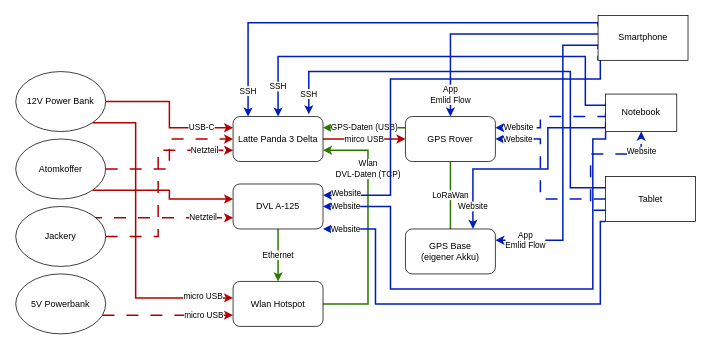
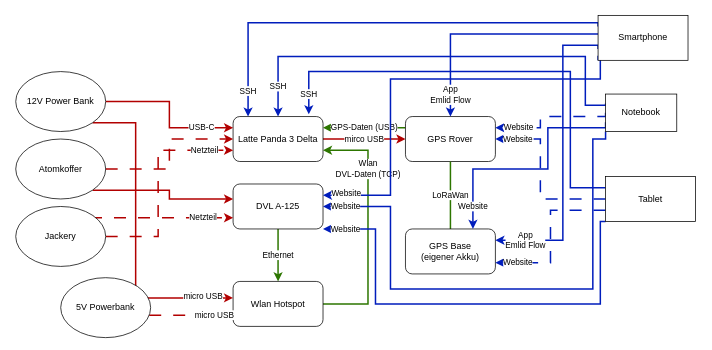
  <mxCell id="0" />
  <mxCell id="1" parent="0" />
  <mxCell id="2" value="mirco USB" style="edgeStyle=orthogonalEdgeStyle;rounded=0;orthogonalLoop=1;jettySize=auto;html=1;entryX=0;entryY=0.5;entryDx=0;entryDy=0;fillColor=#e51400;strokeColor=#B20000;strokeWidth=2;" edge="1" parent="1" source="3" target="7"><mxGeometry relative="1" as="geometry" /></mxCell>
  <mxCell id="3" value="Latte Panda 3 Delta" style="rounded=1;whiteSpace=wrap;html=1;" vertex="1" parent="1"><mxGeometry x="310" y="155" width="120" height="60" as="geometry" /></mxCell>
  <mxCell id="4" value="Ethernet" style="edgeStyle=orthogonalEdgeStyle;rounded=0;orthogonalLoop=1;jettySize=auto;html=1;fillColor=#60a917;strokeColor=#2D7600;strokeWidth=2;" edge="1" parent="1" source="5" target="9"><mxGeometry relative="1" as="geometry" /></mxCell>
  <mxCell id="5" value="DVL A-125" style="rounded=1;whiteSpace=wrap;html=1;" vertex="1" parent="1"><mxGeometry x="310" y="245" width="120" height="60" as="geometry" /></mxCell>
  <mxCell id="6" value="GPS-Daten (USB)" style="edgeStyle=orthogonalEdgeStyle;rounded=0;orthogonalLoop=1;jettySize=auto;html=1;exitX=0;exitY=0.25;exitDx=0;exitDy=0;entryX=1;entryY=0.25;entryDx=0;entryDy=0;fillColor=#60a917;strokeColor=#2D7600;strokeWidth=2;" edge="1" parent="1" source="7" target="3"><mxGeometry relative="1" as="geometry" /></mxCell>
  <mxCell id="7" value="GPS Rover" style="rounded=1;whiteSpace=wrap;html=1;" vertex="1" parent="1"><mxGeometry x="540" y="155" width="120" height="60" as="geometry" /></mxCell>
  <mxCell id="8" value="&lt;div&gt;Wlan&lt;/div&gt;DVL-Daten (TCP)" style="edgeStyle=orthogonalEdgeStyle;rounded=0;orthogonalLoop=1;jettySize=auto;html=1;entryX=1;entryY=0.75;entryDx=0;entryDy=0;fillColor=#60a917;strokeColor=#2D7600;strokeWidth=2;" edge="1" parent="1" source="9" target="3"><mxGeometry x="0.477" relative="1" as="geometry"><Array as="points"><mxPoint x="490" y="405" /><mxPoint x="490" y="200" /></Array><mxPoint as="offset" /></mxGeometry></mxCell>
  <mxCell id="9" value="Wlan Hotspot" style="rounded=1;whiteSpace=wrap;html=1;" vertex="1" parent="1"><mxGeometry x="310" y="375" width="120" height="60" as="geometry" /></mxCell>
  <mxCell id="10" value="USB-C" style="edgeStyle=orthogonalEdgeStyle;rounded=0;orthogonalLoop=1;jettySize=auto;html=1;entryX=0;entryY=0.25;entryDx=0;entryDy=0;fillColor=#e51400;strokeColor=#B20000;strokeWidth=2;" edge="1" parent="1" source="12" target="3"><mxGeometry x="0.586" relative="1" as="geometry"><mxPoint as="offset" /></mxGeometry></mxCell>
  <mxCell id="11" value="&lt;div&gt;micro USB&lt;/div&gt;" style="edgeStyle=orthogonalEdgeStyle;rounded=0;orthogonalLoop=1;jettySize=auto;html=1;exitX=1;exitY=1;exitDx=0;exitDy=0;entryX=0;entryY=0.367;entryDx=0;entryDy=0;entryPerimeter=0;fillColor=#e51400;strokeColor=#B20000;strokeWidth=2;" edge="1" parent="1" source="12" target="9"><mxGeometry x="0.81" y="2" relative="1" as="geometry"><Array as="points"><mxPoint x="180" y="163" /><mxPoint x="180" y="397" /></Array><mxPoint as="offset" /></mxGeometry></mxCell>
  <mxCell id="12" value="12V Power Bank" style="ellipse;whiteSpace=wrap;html=1;" vertex="1" parent="1"><mxGeometry x="20" y="95" width="120" height="80" as="geometry" /></mxCell>
  <mxCell id="13" value="Netzteil" style="edgeStyle=orthogonalEdgeStyle;rounded=0;orthogonalLoop=1;jettySize=auto;html=1;entryX=0;entryY=0.75;entryDx=0;entryDy=0;dashed=1;dashPattern=8 8;fillColor=#e51400;strokeColor=#B20000;strokeWidth=2;" edge="1" parent="1" source="15" target="3"><mxGeometry x="0.733" relative="1" as="geometry"><Array as="points"><mxPoint x="210" y="315" /><mxPoint x="210" y="200" /></Array><mxPoint as="offset" /></mxGeometry></mxCell>
  <mxCell id="14" value="&lt;div&gt;Netzteil&lt;/div&gt;" style="edgeStyle=orthogonalEdgeStyle;rounded=0;orthogonalLoop=1;jettySize=auto;html=1;exitX=1;exitY=0;exitDx=0;exitDy=0;entryX=0;entryY=0.75;entryDx=0;entryDy=0;dashed=1;dashPattern=8 8;fillColor=#e51400;strokeColor=#B20000;strokeWidth=2;" edge="1" parent="1" source="15" target="5"><mxGeometry x="0.581" relative="1" as="geometry"><Array as="points"><mxPoint x="122" y="290" /></Array><mxPoint as="offset" /></mxGeometry></mxCell>
  <mxCell id="15" value="Jackery" style="ellipse;whiteSpace=wrap;html=1;" vertex="1" parent="1"><mxGeometry x="20" y="275" width="120" height="80" as="geometry" /></mxCell>
  <mxCell id="16" style="edgeStyle=orthogonalEdgeStyle;rounded=0;orthogonalLoop=1;jettySize=auto;html=1;entryX=0;entryY=0.5;entryDx=0;entryDy=0;dashed=1;dashPattern=8 8;fillColor=#e51400;strokeColor=#B20000;strokeWidth=2;" edge="1" parent="1" source="18" target="3"><mxGeometry relative="1" as="geometry" /></mxCell>
  <mxCell id="17" style="edgeStyle=orthogonalEdgeStyle;rounded=0;orthogonalLoop=1;jettySize=auto;html=1;exitX=1;exitY=1;exitDx=0;exitDy=0;fillColor=#e51400;strokeColor=#B20000;strokeWidth=2;" edge="1" parent="1" source="18"><mxGeometry relative="1" as="geometry"><mxPoint x="310" y="265" as="targetPoint" /><Array as="points"><mxPoint x="225" y="253" /><mxPoint x="225" y="265" /><mxPoint x="310" y="265" /></Array></mxGeometry></mxCell>
  <mxCell id="18" value="Atomkoffer" style="ellipse;whiteSpace=wrap;html=1;" vertex="1" parent="1"><mxGeometry x="20" y="185" width="120" height="80" as="geometry" /></mxCell>
  <mxCell id="19" value="micro USB" style="edgeStyle=orthogonalEdgeStyle;rounded=0;orthogonalLoop=1;jettySize=auto;html=1;dashed=1;dashPattern=8 8;entryX=0;entryY=0.75;entryDx=0;entryDy=0;fillColor=#e51400;strokeColor=#B20000;strokeWidth=2;" edge="1" parent="1" source="20" target="9"><mxGeometry x="0.55" relative="1" as="geometry"><Array as="points"><mxPoint x="180" y="420" /><mxPoint x="180" y="420" /></Array><mxPoint as="offset" /></mxGeometry></mxCell>
- <mxCell id="20" value="5V Powerbank" style="ellipse;whiteSpace=wrap;html=1;" vertex="1" parent="1"><mxGeometry x="20" y="365" width="120" height="80" as="geometry" /></mxCell>
+ <mxCell id="20" value="5V Powerbank" style="ellipse;whiteSpace=wrap;html=1;" vertex="1" parent="1"><mxGeometry x="80" y="370" width="120" height="80" as="geometry" /></mxCell>
  <mxCell id="21" value="&lt;div&gt;LoRaWan&lt;/div&gt;" style="edgeStyle=orthogonalEdgeStyle;rounded=0;orthogonalLoop=1;jettySize=auto;html=1;entryX=0.5;entryY=1;entryDx=0;entryDy=0;fillColor=#60a917;strokeColor=#2D7600;strokeWidth=2;endArrow=none;" edge="1" parent="1" source="22" target="7"><mxGeometry relative="1" as="geometry" /></mxCell>
  <mxCell id="22" value="&lt;div&gt;GPS Base&lt;/div&gt;(eigener Akku)" style="rounded=1;whiteSpace=wrap;html=1;" vertex="1" parent="1"><mxGeometry x="540" y="305" width="120" height="60" as="geometry" /></mxCell>
  <mxCell id="23" value="SSH" style="edgeStyle=orthogonalEdgeStyle;rounded=0;orthogonalLoop=1;jettySize=auto;html=1;fillColor=#0050ef;strokeColor=#001DBC;strokeWidth=2;exitX=0;exitY=0.25;exitDx=0;exitDy=0;" edge="1" parent="1" source="27"><mxGeometry x="0.885" relative="1" as="geometry"><mxPoint x="330" y="155" as="targetPoint" /><Array as="points"><mxPoint x="330" y="30" /></Array><mxPoint as="offset" /></mxGeometry></mxCell>
  <mxCell id="24" value="&lt;div&gt;App&lt;/div&gt;&lt;div&gt;Emlid Flow&lt;br&gt;&lt;/div&gt;" style="edgeStyle=orthogonalEdgeStyle;rounded=0;orthogonalLoop=1;jettySize=auto;html=1;entryX=0.5;entryY=0;entryDx=0;entryDy=0;fillColor=#0050ef;strokeColor=#001DBC;strokeWidth=2;" edge="1" parent="1" source="27" target="7"><mxGeometry x="0.811" relative="1" as="geometry"><Array as="points"><mxPoint x="600" y="45" /></Array><mxPoint as="offset" /></mxGeometry></mxCell>
  <mxCell id="25" value="&lt;div&gt;App&lt;/div&gt;&lt;div&gt;Emlid Flow&lt;br&gt;&lt;/div&gt;" style="edgeStyle=orthogonalEdgeStyle;rounded=0;orthogonalLoop=1;jettySize=auto;html=1;exitX=0;exitY=0.75;exitDx=0;exitDy=0;entryX=1;entryY=0.25;entryDx=0;entryDy=0;fillColor=#0050ef;strokeColor=#001DBC;strokeWidth=2;" edge="1" parent="1" source="27" target="22"><mxGeometry x="0.803" relative="1" as="geometry"><mxPoint x="730" y="335" as="targetPoint" /><Array as="points"><mxPoint x="750" y="60" /><mxPoint x="750" y="320" /></Array><mxPoint as="offset" /></mxGeometry></mxCell>
  <mxCell id="26" value="Website" style="edgeStyle=orthogonalEdgeStyle;rounded=0;orthogonalLoop=1;jettySize=auto;html=1;exitX=0;exitY=1;exitDx=0;exitDy=0;entryX=1;entryY=0.25;entryDx=0;entryDy=0;fillColor=#0050ef;strokeColor=#001DBC;strokeWidth=2;" edge="1" parent="1" source="27" target="5"><mxGeometry x="0.891" y="-2" relative="1" as="geometry"><mxPoint x="500" y="275" as="targetPoint" /><Array as="points"><mxPoint x="800" y="75" /><mxPoint x="800" y="105" /><mxPoint x="520" y="105" /><mxPoint x="520" y="260" /></Array><mxPoint as="offset" /></mxGeometry></mxCell>
  <mxCell id="27" value="Smartphone" style="rounded=0;whiteSpace=wrap;html=1;" vertex="1" parent="1"><mxGeometry x="797" y="20" width="120" height="60" as="geometry" /></mxCell>
  <mxCell id="28" value="SSH" style="edgeStyle=orthogonalEdgeStyle;rounded=0;orthogonalLoop=1;jettySize=auto;html=1;exitX=0;exitY=0.25;exitDx=0;exitDy=0;entryX=0.5;entryY=0;entryDx=0;entryDy=0;fillColor=#0050ef;strokeColor=#001DBC;strokeWidth=2;" edge="1" parent="1" source="32" target="3"><mxGeometry x="0.863" relative="1" as="geometry"><Array as="points"><mxPoint x="780" y="140" /><mxPoint x="780" y="75" /><mxPoint x="370" y="75" /></Array><mxPoint as="offset" /></mxGeometry></mxCell>
  <mxCell id="29" value="Website" style="edgeStyle=orthogonalEdgeStyle;rounded=0;orthogonalLoop=1;jettySize=auto;html=1;exitX=0;exitY=0.5;exitDx=0;exitDy=0;entryX=1;entryY=0.25;entryDx=0;entryDy=0;fillColor=#0050ef;strokeColor=#001DBC;strokeWidth=2;dashed=1;dashPattern=8 8;" edge="1" parent="1" source="32" target="7"><mxGeometry x="0.63" relative="1" as="geometry"><Array as="points"><mxPoint x="720" y="155" /><mxPoint x="720" y="170" /></Array><mxPoint as="offset" /></mxGeometry></mxCell>
  <mxCell id="30" value="Website" style="edgeStyle=orthogonalEdgeStyle;rounded=0;orthogonalLoop=1;jettySize=auto;html=1;exitX=0;exitY=0.75;exitDx=0;exitDy=0;entryX=0.75;entryY=0;entryDx=0;entryDy=0;fillColor=#0050ef;strokeColor=#001DBC;strokeWidth=2;" edge="1" parent="1" source="32" target="22"><mxGeometry x="0.808" relative="1" as="geometry"><Array as="points"><mxPoint x="730" y="170" /><mxPoint x="730" y="225" /><mxPoint x="630" y="225" /></Array><mxPoint as="offset" /></mxGeometry></mxCell>
  <mxCell id="31" value="Website" style="edgeStyle=orthogonalEdgeStyle;rounded=0;orthogonalLoop=1;jettySize=auto;html=1;exitX=0;exitY=1;exitDx=0;exitDy=0;entryX=1;entryY=0.5;entryDx=0;entryDy=0;fillColor=#0050ef;strokeColor=#001DBC;strokeWidth=2;" edge="1" parent="1" source="32" target="5"><mxGeometry x="0.913" relative="1" as="geometry"><Array as="points"><mxPoint x="790" y="185" /><mxPoint x="790" y="385" /><mxPoint x="520" y="385" /><mxPoint x="520" y="275" /></Array><mxPoint as="offset" /></mxGeometry></mxCell>
  <mxCell id="32" value="Notebook" style="rounded=0;whiteSpace=wrap;html=1;" vertex="1" parent="1"><mxGeometry x="807" y="125" width="95" height="50" as="geometry" /></mxCell>
  <mxCell id="33" value="&lt;div&gt;SSH&lt;/div&gt;" style="edgeStyle=orthogonalEdgeStyle;rounded=0;orthogonalLoop=1;jettySize=auto;html=1;exitX=0;exitY=0.25;exitDx=0;exitDy=0;entryX=0.842;entryY=-0.05;entryDx=0;entryDy=0;entryPerimeter=0;fillColor=#0050ef;strokeColor=#001DBC;strokeWidth=2;" edge="1" parent="1" source="37" target="3"><mxGeometry x="0.911" relative="1" as="geometry"><Array as="points"><mxPoint x="760" y="250" /><mxPoint x="760" y="95" /><mxPoint x="411" y="95" /></Array><mxPoint as="offset" /></mxGeometry></mxCell>
  <mxCell id="34" value="Website" style="edgeStyle=orthogonalEdgeStyle;rounded=0;orthogonalLoop=1;jettySize=auto;html=1;exitX=0;exitY=0.5;exitDx=0;exitDy=0;entryX=1;entryY=0.5;entryDx=0;entryDy=0;fillColor=#0050ef;strokeColor=#001DBC;strokeWidth=2;dashed=1;dashPattern=8 8;" edge="1" parent="1" source="37" target="7"><mxGeometry x="0.736" relative="1" as="geometry"><Array as="points"><mxPoint x="720" y="265" /><mxPoint x="720" y="185" /></Array><mxPoint as="offset" /></mxGeometry></mxCell>
- <mxCell id="35" value="Website" style="edgeStyle=orthogonalEdgeStyle;rounded=0;orthogonalLoop=1;jettySize=auto;html=1;exitX=0;exitY=0.75;exitDx=0;exitDy=0;strokeWidth=2;fillColor=#0050ef;strokeColor=#001DBC;dashed=1;dashPattern=8 8;" edge="1" parent="1" source="37" target="32"><mxGeometry x="0.724" relative="1" as="geometry"><mxPoint as="offset" /></mxGeometry></mxCell>
+ <mxCell id="35" value="Website" style="edgeStyle=orthogonalEdgeStyle;rounded=0;orthogonalLoop=1;jettySize=auto;html=1;exitX=0;exitY=0.75;exitDx=0;exitDy=0;entryX=1;entryY=0.75;entryDx=0;entryDy=0;strokeWidth=2;fillColor=#0050ef;strokeColor=#001DBC;dashed=1;dashPattern=8 8;" edge="1" parent="1" source="37" target="22"><mxGeometry x="0.724" relative="1" as="geometry"><mxPoint as="offset" /></mxGeometry></mxCell>
  <mxCell id="36" value="Website" style="edgeStyle=orthogonalEdgeStyle;rounded=0;orthogonalLoop=1;jettySize=auto;html=1;exitX=0;exitY=1;exitDx=0;exitDy=0;fillColor=#0050ef;strokeColor=#001DBC;strokeWidth=2;" edge="1" parent="1" source="37"><mxGeometry x="0.897" relative="1" as="geometry"><mxPoint x="430" y="305" as="targetPoint" /><Array as="points"><mxPoint x="800" y="295" /><mxPoint x="800" y="405" /><mxPoint x="500" y="405" /><mxPoint x="500" y="305" /></Array><mxPoint as="offset" /></mxGeometry></mxCell>
  <mxCell id="37" value="Tablet" style="rounded=0;whiteSpace=wrap;html=1;" vertex="1" parent="1"><mxGeometry x="807" y="235" width="120" height="60" as="geometry" /></mxCell>
